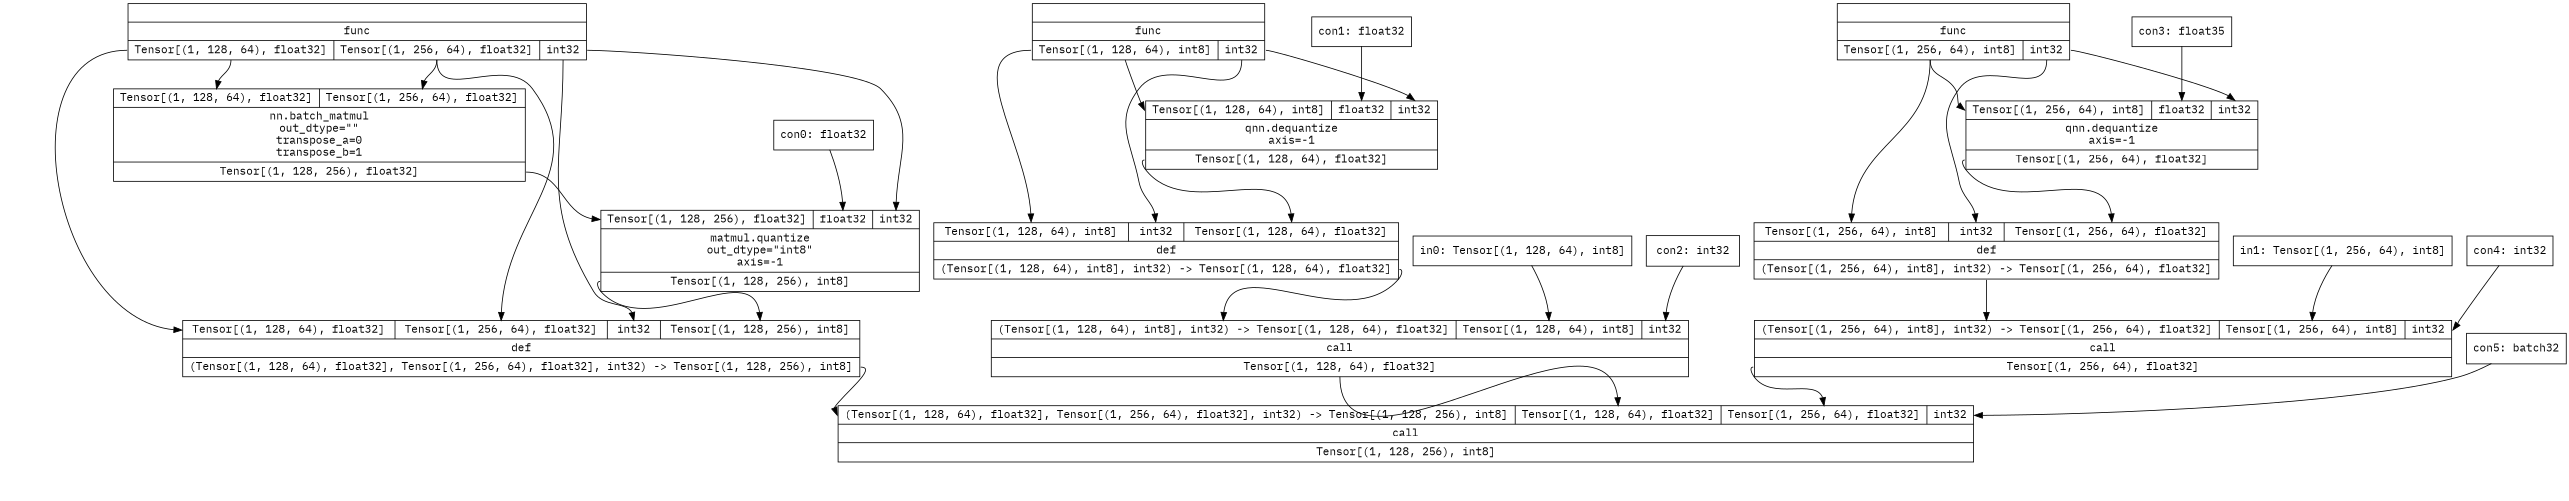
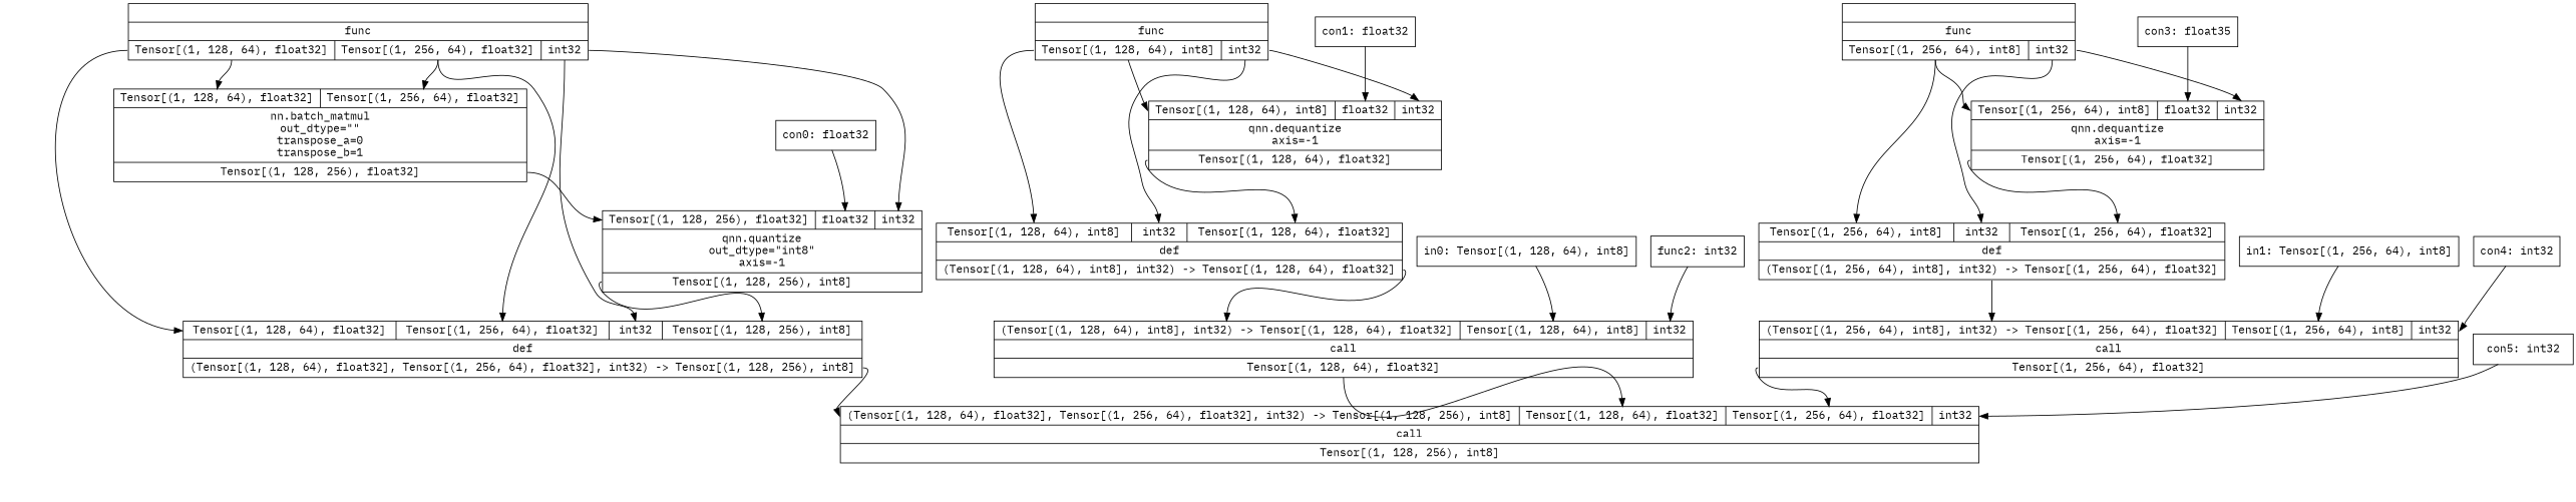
  digraph {
    fontname="IBM Plex Mono"
    node [fontname="IBM Plex Mono" shape=record]
    edge [fontname="IBM Plex Mono" headport=i0 tailport=o0]
    n1 [label="{{}|func\n|{<o0>Tensor[(1, 128, 64), float32]|<o1>Tensor[(1, 256, 64), float32]|<o2>int32}}"]
    n2 [label="{{<i0>Tensor[(1, 128, 64), float32]|<i1>Tensor[(1, 256, 64), float32]}|nn.batch_matmul\nout_dtype=\"\"\ntranspose_a=0\ntranspose_b=1|{<o0>Tensor[(1, 128, 256), float32]}}"]
-   n3 [label="{{<i0>Tensor[(1, 128, 256), float32]|<i1>float32|<i2>int32}|matmul.quantize\nout_dtype=\"int8\"\naxis=-1|{<o0>Tensor[(1, 128, 256), int8]}}"]
+   n3 [label="{{<i0>Tensor[(1, 128, 256), float32]|<i1>float32|<i2>int32}|qnn.quantize\nout_dtype=\"int8\"\naxis=-1|{<o0>Tensor[(1, 128, 256), int8]}}"]
    n4 [label="{{<i0>Tensor[(1, 128, 64), float32]|<i1>Tensor[(1, 256, 64), float32]|<i2>int32|<i3>Tensor[(1, 128, 256), int8]}|def\n|{<o0>(Tensor[(1, 128, 64), float32], Tensor[(1, 256, 64), float32], int32) -\> Tensor[(1, 128, 256), int8]}}"]
    n5 [label="{{<i0>(Tensor[(1, 128, 64), float32], Tensor[(1, 256, 64), float32], int32) -\> Tensor[(1, 128, 256), int8]|<i1>Tensor[(1, 128, 64), float32]|<i2>Tensor[(1, 256, 64), float32]|<i3>int32}|call\n|{<o0>Tensor[(1, 128, 256), int8]}}"]
    n6 [label="con0: float32"]
    n7 [label="{{}|func\n|{<o0>Tensor[(1, 128, 64), int8]|<o1>int32}}"]
    n8 [label="{{<i0>Tensor[(1, 128, 64), int8]|<i1>float32|<i2>int32}|qnn.dequantize\naxis=-1|{<o0>Tensor[(1, 128, 64), float32]}}"]
    n9 [label="{{<i0>Tensor[(1, 128, 64), int8]|<i1>int32|<i2>Tensor[(1, 128, 64), float32]}|def\n|{<o0>(Tensor[(1, 128, 64), int8], int32) -\> Tensor[(1, 128, 64), float32]}}"]
    n10 [label="{{<i0>(Tensor[(1, 128, 64), int8], int32) -\> Tensor[(1, 128, 64), float32]|<i1>Tensor[(1, 128, 64), int8]|<i2>int32}|call\n|{<o0>Tensor[(1, 128, 64), float32]}}"]
    n11 [label="con1: float32"]
    n12 [label="in0: Tensor[(1, 128, 64), int8]"]
-   n13 [label="con2: int32"]
+   n13 [label="func2: int32"]
    n14 [label="{{}|func\n|{<o0>Tensor[(1, 256, 64), int8]|<o1>int32}}"]
    n15 [label="{{<i0>Tensor[(1, 256, 64), int8]|<i1>float32|<i2>int32}|qnn.dequantize\naxis=-1|{<o0>Tensor[(1, 256, 64), float32]}}"]
    n16 [label="{{<i0>Tensor[(1, 256, 64), int8]|<i1>int32|<i2>Tensor[(1, 256, 64), float32]}|def\n|{<o0>(Tensor[(1, 256, 64), int8], int32) -\> Tensor[(1, 256, 64), float32]}}"]
    n17 [label="{{<i0>(Tensor[(1, 256, 64), int8], int32) -\> Tensor[(1, 256, 64), float32]|<i1>Tensor[(1, 256, 64), int8]|<i2>int32}|call\n|{<o0>Tensor[(1, 256, 64), float32]}}"]
    n18 [label="con3: float35"]
    n19 [label="in1: Tensor[(1, 256, 64), int8]"]
    n20 [label="con4: int32"]
-   n21 [label="con5: batch32"]
+   n21 [label="con5: int32"]
    n1 -> n2
    n1 -> n2 [headport=i1 tailport=o1]
    n1 -> n3 [headport=i2 tailport=o2]
    n1 -> n4
    n1 -> n4 [headport=i1 tailport=o1]
    n1 -> n4 [headport=i2 tailport=o2]
    n2 -> n3
    n3 -> n4 [headport=i3]
    n4 -> n5
    n6 -> n3 [headport=i1]
    n7 -> n8
    n7 -> n8 [headport=i2 tailport=o1]
    n7 -> n9
    n7 -> n9 [headport=i1 tailport=o1]
    n8 -> n9 [headport=i2]
    n9 -> n10
    n10 -> n5 [headport=i1]
    n11 -> n8 [headport=i1]
    n12 -> n10 [headport=i1]
    n13 -> n10 [headport=i2]
    n14 -> n15
    n14 -> n15 [headport=i2 tailport=o1]
    n14 -> n16
    n14 -> n16 [headport=i1 tailport=o1]
    n15 -> n16 [headport=i2]
    n16 -> n17
    n17 -> n5 [headport=i2]
    n18 -> n15 [headport=i1]
    n19 -> n17 [headport=i1]
    n20 -> n17 [headport=i2]
    n21 -> n5 [headport=i3]
  }
